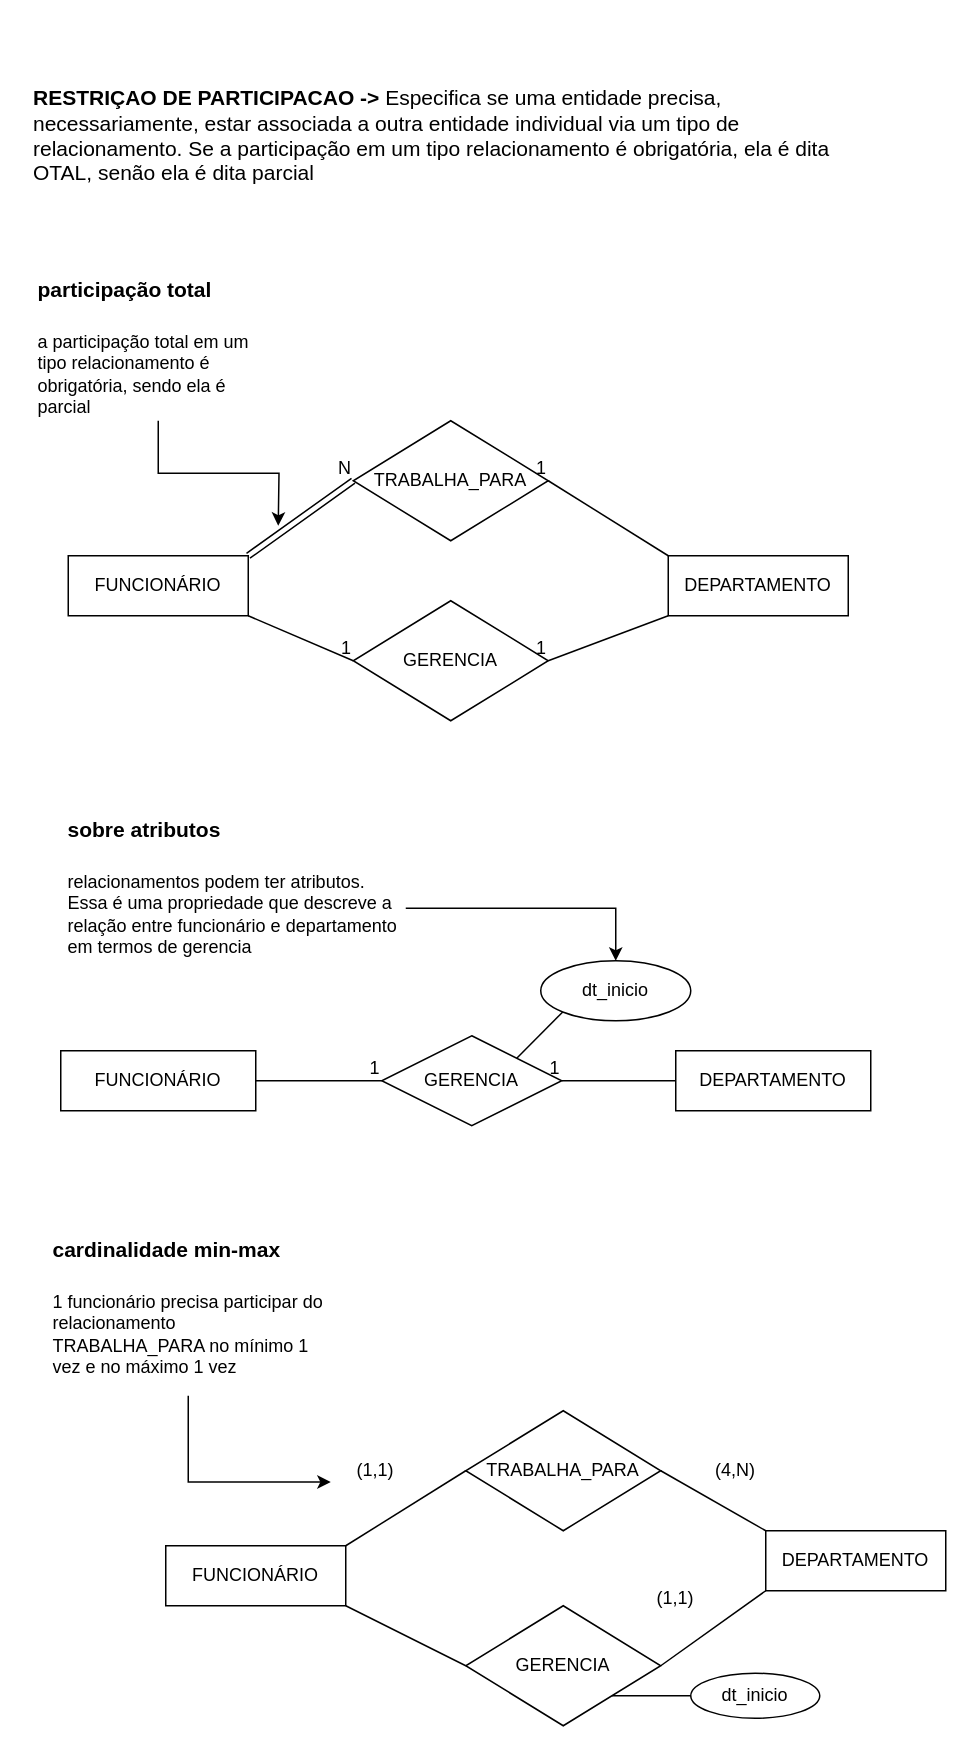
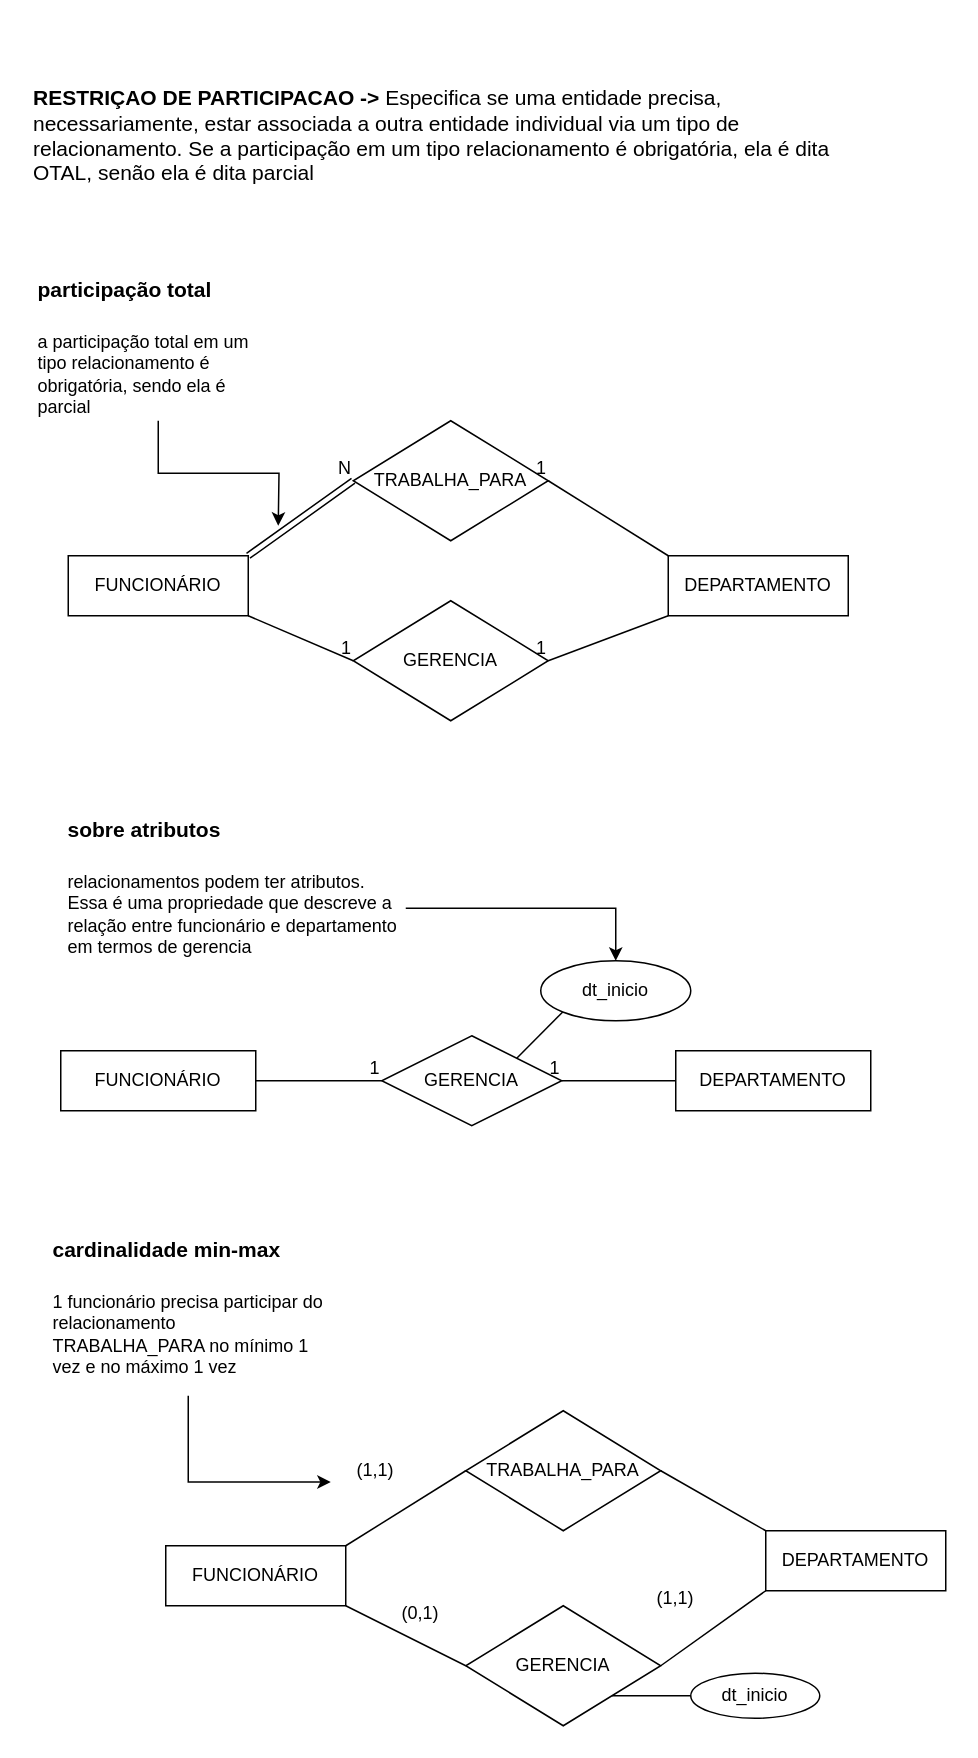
  <mxCell id="0" />
  <mxCell id="1" parent="0" />
  <mxCell id="2" value="" style="group" vertex="1" connectable="0" parent="1"><mxGeometry x="20" y="170" width="545" height="310" as="geometry" /></mxCell>
  <mxCell id="3" value="FUNCIONÁRIO" style="whiteSpace=wrap;html=1;align=center;" vertex="1" parent="2"><mxGeometry x="25" y="200" width="120" height="40" as="geometry" /></mxCell>
  <mxCell id="4" value="DEPARTAMENTO" style="whiteSpace=wrap;html=1;align=center;" vertex="1" parent="2"><mxGeometry x="425" y="200" width="120" height="40" as="geometry" /></mxCell>
  <mxCell id="5" value="TRABALHA_PARA" style="shape=rhombus;perimeter=rhombusPerimeter;whiteSpace=wrap;html=1;align=center;" vertex="1" parent="2"><mxGeometry x="215" y="110" width="130" height="80" as="geometry" /></mxCell>
  <mxCell id="6" value="GERENCIA" style="shape=rhombus;perimeter=rhombusPerimeter;whiteSpace=wrap;html=1;align=center;" vertex="1" parent="2"><mxGeometry x="215" y="230" width="130" height="80" as="geometry" /></mxCell>
  <mxCell id="7" value="" style="endArrow=none;html=1;rounded=0;entryX=1;entryY=0.5;entryDx=0;entryDy=0;exitX=0;exitY=0;exitDx=0;exitDy=0;" edge="1" parent="2" source="4" target="5"><mxGeometry relative="1" as="geometry"><mxPoint x="245" y="170" as="sourcePoint" /><mxPoint x="405" y="170" as="targetPoint" /></mxGeometry></mxCell>
  <mxCell id="8" value="1" style="resizable=0;html=1;whiteSpace=wrap;align=right;verticalAlign=bottom;" connectable="0" vertex="1" parent="7"><mxGeometry x="1" relative="1" as="geometry" /></mxCell>
  <mxCell id="9" value="" style="endArrow=none;html=1;rounded=0;entryX=0;entryY=0.5;entryDx=0;entryDy=0;exitX=1;exitY=1;exitDx=0;exitDy=0;" edge="1" parent="2" source="3" target="6"><mxGeometry relative="1" as="geometry"><mxPoint x="255" y="360" as="sourcePoint" /><mxPoint x="415" y="360" as="targetPoint" /></mxGeometry></mxCell>
  <mxCell id="10" value="1" style="resizable=0;html=1;whiteSpace=wrap;align=right;verticalAlign=bottom;" connectable="0" vertex="1" parent="9"><mxGeometry x="1" relative="1" as="geometry" /></mxCell>
  <mxCell id="11" value="" style="endArrow=none;html=1;rounded=0;entryX=1;entryY=0.5;entryDx=0;entryDy=0;exitX=0;exitY=1;exitDx=0;exitDy=0;" edge="1" parent="2" source="4" target="6"><mxGeometry relative="1" as="geometry"><mxPoint x="255" y="360" as="sourcePoint" /><mxPoint x="415" y="360" as="targetPoint" /></mxGeometry></mxCell>
  <mxCell id="12" value="1" style="resizable=0;html=1;whiteSpace=wrap;align=right;verticalAlign=bottom;" connectable="0" vertex="1" parent="11"><mxGeometry x="1" relative="1" as="geometry" /></mxCell>
  <mxCell id="13" value="" style="shape=link;html=1;rounded=0;entryX=0;entryY=0.5;entryDx=0;entryDy=0;exitX=1;exitY=0;exitDx=0;exitDy=0;" edge="1" parent="2" source="3" target="5"><mxGeometry relative="1" as="geometry"><mxPoint x="205" y="300" as="sourcePoint" /><mxPoint x="365" y="300" as="targetPoint" /></mxGeometry></mxCell>
  <mxCell id="14" value="N" style="resizable=0;html=1;whiteSpace=wrap;align=right;verticalAlign=bottom;" connectable="0" vertex="1" parent="13"><mxGeometry x="1" relative="1" as="geometry" /></mxCell>
  <mxCell id="15" style="edgeStyle=orthogonalEdgeStyle;rounded=0;orthogonalLoop=1;jettySize=auto;html=1;" edge="1" parent="2" source="16"><mxGeometry relative="1" as="geometry"><mxPoint x="165" y="180" as="targetPoint" /></mxGeometry></mxCell>
  <mxCell id="16" value="&lt;h1&gt;&lt;font style=&quot;font-size: 14px;&quot;&gt;participação total&lt;/font&gt;&lt;/h1&gt;&lt;p&gt;a participação total em um tipo relacionamento é obrigatória, sendo ela é parcial&lt;/p&gt;" style="text;html=1;strokeColor=none;fillColor=none;spacing=5;spacingTop=-20;whiteSpace=wrap;overflow=hidden;rounded=0;" vertex="1" parent="2"><mxGeometry width="170" height="110" as="geometry" /></mxCell>
  <mxCell id="17" style="edgeStyle=orthogonalEdgeStyle;rounded=0;orthogonalLoop=1;jettySize=auto;html=1;entryX=0.5;entryY=0;entryDx=0;entryDy=0;" edge="1" parent="1" source="18" target="27"><mxGeometry relative="1" as="geometry"><Array as="points"><mxPoint x="410" y="605" /></Array></mxGeometry></mxCell>
  <mxCell id="18" value="&lt;h1&gt;&lt;font style=&quot;font-size: 14px;&quot;&gt;sobre atributos&lt;/font&gt;&lt;/h1&gt;&lt;p&gt;relacionamentos podem ter atributos. Essa é uma propriedade que descreve a relação entre funcionário e departamento em termos de gerencia&lt;/p&gt;" style="text;html=1;strokeColor=none;fillColor=none;spacing=5;spacingTop=-20;whiteSpace=wrap;overflow=hidden;rounded=0;" vertex="1" parent="1"><mxGeometry x="40" y="530" width="230" height="130" as="geometry" /></mxCell>
  <mxCell id="19" value="FUNCIONÁRIO" style="whiteSpace=wrap;html=1;align=center;" vertex="1" parent="1"><mxGeometry x="40" y="700" width="130" height="40" as="geometry" /></mxCell>
  <mxCell id="20" value="GERENCIA" style="shape=rhombus;perimeter=rhombusPerimeter;whiteSpace=wrap;html=1;align=center;" vertex="1" parent="1"><mxGeometry x="254" y="690" width="120" height="60" as="geometry" /></mxCell>
  <mxCell id="21" value="DEPARTAMENTO" style="whiteSpace=wrap;html=1;align=center;" vertex="1" parent="1"><mxGeometry x="450" y="700" width="130" height="40" as="geometry" /></mxCell>
  <mxCell id="22" value="" style="endArrow=none;html=1;rounded=0;entryX=0;entryY=0.5;entryDx=0;entryDy=0;exitX=1;exitY=0.5;exitDx=0;exitDy=0;" edge="1" parent="1" source="19" target="20"><mxGeometry relative="1" as="geometry"><mxPoint x="154" y="690" as="sourcePoint" /><mxPoint x="314" y="690" as="targetPoint" /></mxGeometry></mxCell>
  <mxCell id="23" value="1" style="resizable=0;html=1;whiteSpace=wrap;align=right;verticalAlign=bottom;" connectable="0" vertex="1" parent="22"><mxGeometry x="1" relative="1" as="geometry" /></mxCell>
  <mxCell id="24" value="" style="endArrow=none;html=1;rounded=0;entryX=1;entryY=0.5;entryDx=0;entryDy=0;exitX=0;exitY=0.5;exitDx=0;exitDy=0;" edge="1" parent="1" source="21" target="20"><mxGeometry relative="1" as="geometry"><mxPoint x="250" y="630" as="sourcePoint" /><mxPoint x="410" y="630" as="targetPoint" /></mxGeometry></mxCell>
  <mxCell id="25" value="1" style="resizable=0;html=1;whiteSpace=wrap;align=right;verticalAlign=bottom;" connectable="0" vertex="1" parent="24"><mxGeometry x="1" relative="1" as="geometry" /></mxCell>
  <mxCell id="26" value="" style="endArrow=none;html=1;rounded=0;exitX=1;exitY=0;exitDx=0;exitDy=0;entryX=0;entryY=1;entryDx=0;entryDy=0;" edge="1" parent="1" source="20" target="27"><mxGeometry relative="1" as="geometry"><mxPoint x="250" y="630" as="sourcePoint" /><mxPoint x="410" y="630" as="targetPoint" /></mxGeometry></mxCell>
  <mxCell id="27" value="dt_inicio" style="ellipse;whiteSpace=wrap;html=1;align=center;" vertex="1" parent="1"><mxGeometry x="360" y="640" width="100" height="40" as="geometry" /></mxCell>
  <mxCell id="28" value="" style="group" vertex="1" connectable="0" parent="1"><mxGeometry x="30" y="810" width="600" height="340" as="geometry" /></mxCell>
  <mxCell id="29" value="DEPARTAMENTO" style="whiteSpace=wrap;html=1;align=center;" vertex="1" parent="28"><mxGeometry x="480" y="210" width="120" height="40" as="geometry" /></mxCell>
  <mxCell id="30" value="" style="group" vertex="1" connectable="0" parent="28"><mxGeometry width="516" height="340" as="geometry" /></mxCell>
  <mxCell id="31" value="FUNCIONÁRIO" style="whiteSpace=wrap;html=1;align=center;" vertex="1" parent="30"><mxGeometry x="80" y="220" width="120" height="40" as="geometry" /></mxCell>
  <mxCell id="32" value="TRABALHA_PARA" style="shape=rhombus;perimeter=rhombusPerimeter;whiteSpace=wrap;html=1;align=center;" vertex="1" parent="30"><mxGeometry x="280" y="130" width="130" height="80" as="geometry" /></mxCell>
  <mxCell id="33" value="GERENCIA" style="shape=rhombus;perimeter=rhombusPerimeter;whiteSpace=wrap;html=1;align=center;" vertex="1" parent="30"><mxGeometry x="280" y="260" width="130" height="80" as="geometry" /></mxCell>
  <mxCell id="34" value="" style="endArrow=none;html=1;rounded=0;exitX=1;exitY=0;exitDx=0;exitDy=0;entryX=0;entryY=0.5;entryDx=0;entryDy=0;" edge="1" parent="30" source="31" target="32"><mxGeometry relative="1" as="geometry"><mxPoint x="230" y="250" as="sourcePoint" /><mxPoint x="390" y="250" as="targetPoint" /></mxGeometry></mxCell>
  <mxCell id="35" value="" style="endArrow=none;html=1;rounded=0;exitX=1;exitY=1;exitDx=0;exitDy=0;entryX=0;entryY=0.5;entryDx=0;entryDy=0;" edge="1" parent="30" source="31" target="33"><mxGeometry relative="1" as="geometry"><mxPoint x="230" y="250" as="sourcePoint" /><mxPoint x="390" y="250" as="targetPoint" /></mxGeometry></mxCell>
  <mxCell id="36" value="(1,1)" style="text;html=1;strokeColor=none;fillColor=none;align=center;verticalAlign=middle;whiteSpace=wrap;rounded=0;" vertex="1" parent="30"><mxGeometry x="190" y="155" width="60" height="30" as="geometry" /></mxCell>
- <mxCell id="38" value="(4,N)" style="text;html=1;strokeColor=none;fillColor=none;align=center;verticalAlign=middle;whiteSpace=wrap;rounded=0;" vertex="1" parent="30"><mxGeometry x="430" y="155" width="60" height="30" as="geometry" /></mxCell>
+ <mxCell id="37" value="(0,1)" style="text;html=1;strokeColor=none;fillColor=none;align=center;verticalAlign=middle;whiteSpace=wrap;rounded=0;" vertex="1" parent="30"><mxGeometry x="220" y="250" width="60" height="30" as="geometry" /></mxCell>
  <mxCell id="39" value="(1,1)" style="text;html=1;strokeColor=none;fillColor=none;align=center;verticalAlign=middle;whiteSpace=wrap;rounded=0;" vertex="1" parent="30"><mxGeometry x="390" y="240" width="60" height="30" as="geometry" /></mxCell>
  <mxCell id="40" value="dt_inicio" style="ellipse;whiteSpace=wrap;html=1;align=center;" vertex="1" parent="30"><mxGeometry x="430" y="305" width="86" height="30" as="geometry" /></mxCell>
  <mxCell id="41" value="" style="endArrow=none;html=1;rounded=0;entryX=0;entryY=0.5;entryDx=0;entryDy=0;exitX=1;exitY=1;exitDx=0;exitDy=0;" edge="1" parent="30" source="33" target="40"><mxGeometry relative="1" as="geometry"><mxPoint x="270" y="280" as="sourcePoint" /><mxPoint x="430" y="280" as="targetPoint" /></mxGeometry></mxCell>
  <mxCell id="42" style="edgeStyle=orthogonalEdgeStyle;rounded=0;orthogonalLoop=1;jettySize=auto;html=1;entryX=0;entryY=0.75;entryDx=0;entryDy=0;" edge="1" parent="30" source="43" target="36"><mxGeometry relative="1" as="geometry" /></mxCell>
  <mxCell id="43" value="&lt;h1&gt;&lt;font style=&quot;font-size: 14px;&quot;&gt;cardinalidade min-max&lt;/font&gt;&lt;/h1&gt;&lt;p&gt;1 funcionário precisa participar do relacionamento TRABALHA_PARA no mínimo 1 vez e no máximo 1 vez&lt;/p&gt;" style="text;html=1;strokeColor=none;fillColor=none;spacing=5;spacingTop=-20;whiteSpace=wrap;overflow=hidden;rounded=0;" vertex="1" parent="30"><mxGeometry width="190" height="120" as="geometry" /></mxCell>
  <mxCell id="44" value="" style="endArrow=none;html=1;rounded=0;exitX=1;exitY=0.5;exitDx=0;exitDy=0;entryX=0;entryY=0;entryDx=0;entryDy=0;" edge="1" parent="28" source="32" target="29"><mxGeometry relative="1" as="geometry"><mxPoint x="290" y="1000" as="sourcePoint" /><mxPoint x="450" y="1000" as="targetPoint" /></mxGeometry></mxCell>
  <mxCell id="45" value="" style="endArrow=none;html=1;rounded=0;entryX=1;entryY=0.5;entryDx=0;entryDy=0;exitX=0;exitY=1;exitDx=0;exitDy=0;" edge="1" parent="28" source="29" target="33"><mxGeometry relative="1" as="geometry"><mxPoint x="290" y="1000" as="sourcePoint" /><mxPoint x="450" y="1000" as="targetPoint" /></mxGeometry></mxCell>
  <mxCell id="46" value="&lt;font style=&quot;font-size: 14px;&quot;&gt;&lt;b&gt;RESTRIÇAO DE PARTICIPACAO -&amp;gt; &lt;/b&gt;Especifica se uma entidade precisa, necessariamente, estar associada a outra entidade individual via um tipo de relacionamento. Se a participação em um tipo relacionamento é obrigatória, ela é dita OTAL, senão ela é dita parcial&lt;/font&gt;" style="text;html=1;strokeColor=none;fillColor=none;align=left;verticalAlign=middle;whiteSpace=wrap;rounded=0;" vertex="1" parent="1"><mxGeometry x="20" width="540" height="140" as="geometry" y="20" /></mxCell>
